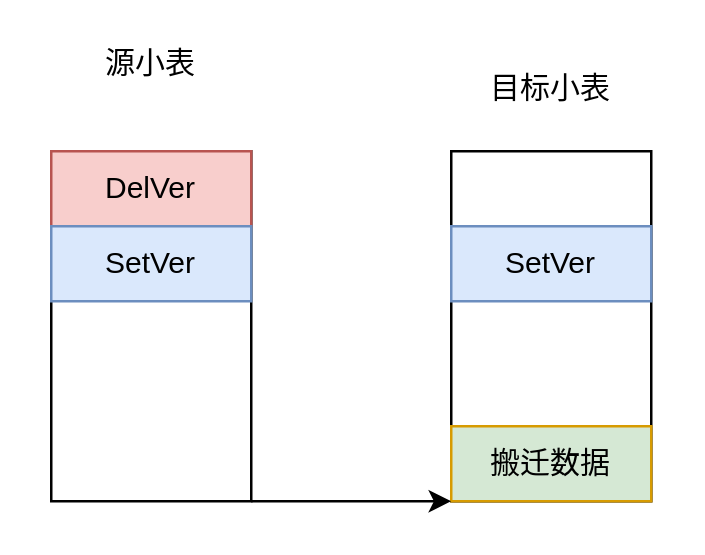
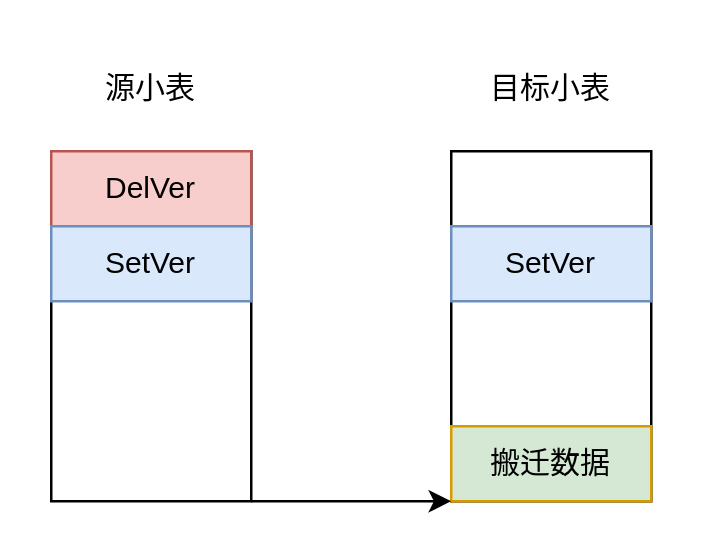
  <mxCell id="0" />
  <mxCell id="1" parent="0" />
  <mxCell id="2" value="" style="rounded=0;whiteSpace=wrap;html=1;" vertex="1" parent="1"><mxGeometry x="20" y="60" width="80" height="140" as="geometry" /></mxCell>
  <mxCell id="3" value="" style="rounded=0;whiteSpace=wrap;html=1;" vertex="1" parent="1"><mxGeometry x="180" y="60" width="80" height="140" as="geometry" /></mxCell>
- <mxCell id="4" value="源小表" style="text;html=1;strokeColor=none;fillColor=none;align=center;verticalAlign=middle;whiteSpace=wrap;rounded=0;" vertex="1" parent="1"><mxGeometry x="30" y="10" width="60" height="30" as="geometry" /></mxCell>
+ <mxCell id="4" value="源小表" style="text;html=1;strokeColor=none;fillColor=none;align=center;verticalAlign=middle;whiteSpace=wrap;rounded=0;" vertex="1" parent="1"><mxGeometry x="30" y="20" width="60" height="30" as="geometry" /></mxCell>
  <mxCell id="5" value="目标小表" style="text;html=1;strokeColor=none;fillColor=none;align=center;verticalAlign=middle;whiteSpace=wrap;rounded=0;" vertex="1" parent="1"><mxGeometry x="190" y="20" width="60" height="30" as="geometry" /></mxCell>
  <mxCell id="6" value="DelVer" style="rounded=0;whiteSpace=wrap;html=1;fillColor=#f8cecc;strokeColor=#b85450;" vertex="1" parent="1"><mxGeometry x="20" y="60" width="80" height="30" as="geometry" /></mxCell>
  <mxCell id="7" value="SetVer" style="rounded=0;whiteSpace=wrap;html=1;fillColor=#dae8fc;strokeColor=#6c8ebf;" vertex="1" parent="1"><mxGeometry x="20" y="90" width="80" height="30" as="geometry" /></mxCell>
  <mxCell id="8" value="SetVer" style="rounded=0;whiteSpace=wrap;html=1;fillColor=#dae8fc;strokeColor=#6c8ebf;" vertex="1" parent="1"><mxGeometry x="180" y="90" width="80" height="30" as="geometry" /></mxCell>
  <mxCell id="9" value="搬迁数据" style="rounded=0;whiteSpace=wrap;html=1;fillColor=#d5e8d4;strokeColor=#d79b00;" vertex="1" parent="1"><mxGeometry x="180" y="170" width="80" height="30" as="geometry" /></mxCell>
  <mxCell id="10" value="" style="endArrow=classic;html=1;rounded=0;exitX=1;exitY=1;exitDx=0;exitDy=0;entryX=0;entryY=1;entryDx=0;entryDy=0;" edge="1" parent="1" source="2" target="9"><mxGeometry width="50" height="50" relative="1" as="geometry"><mxPoint x="290" y="230" as="sourcePoint" /><mxPoint x="340" y="180" as="targetPoint" /></mxGeometry></mxCell>
